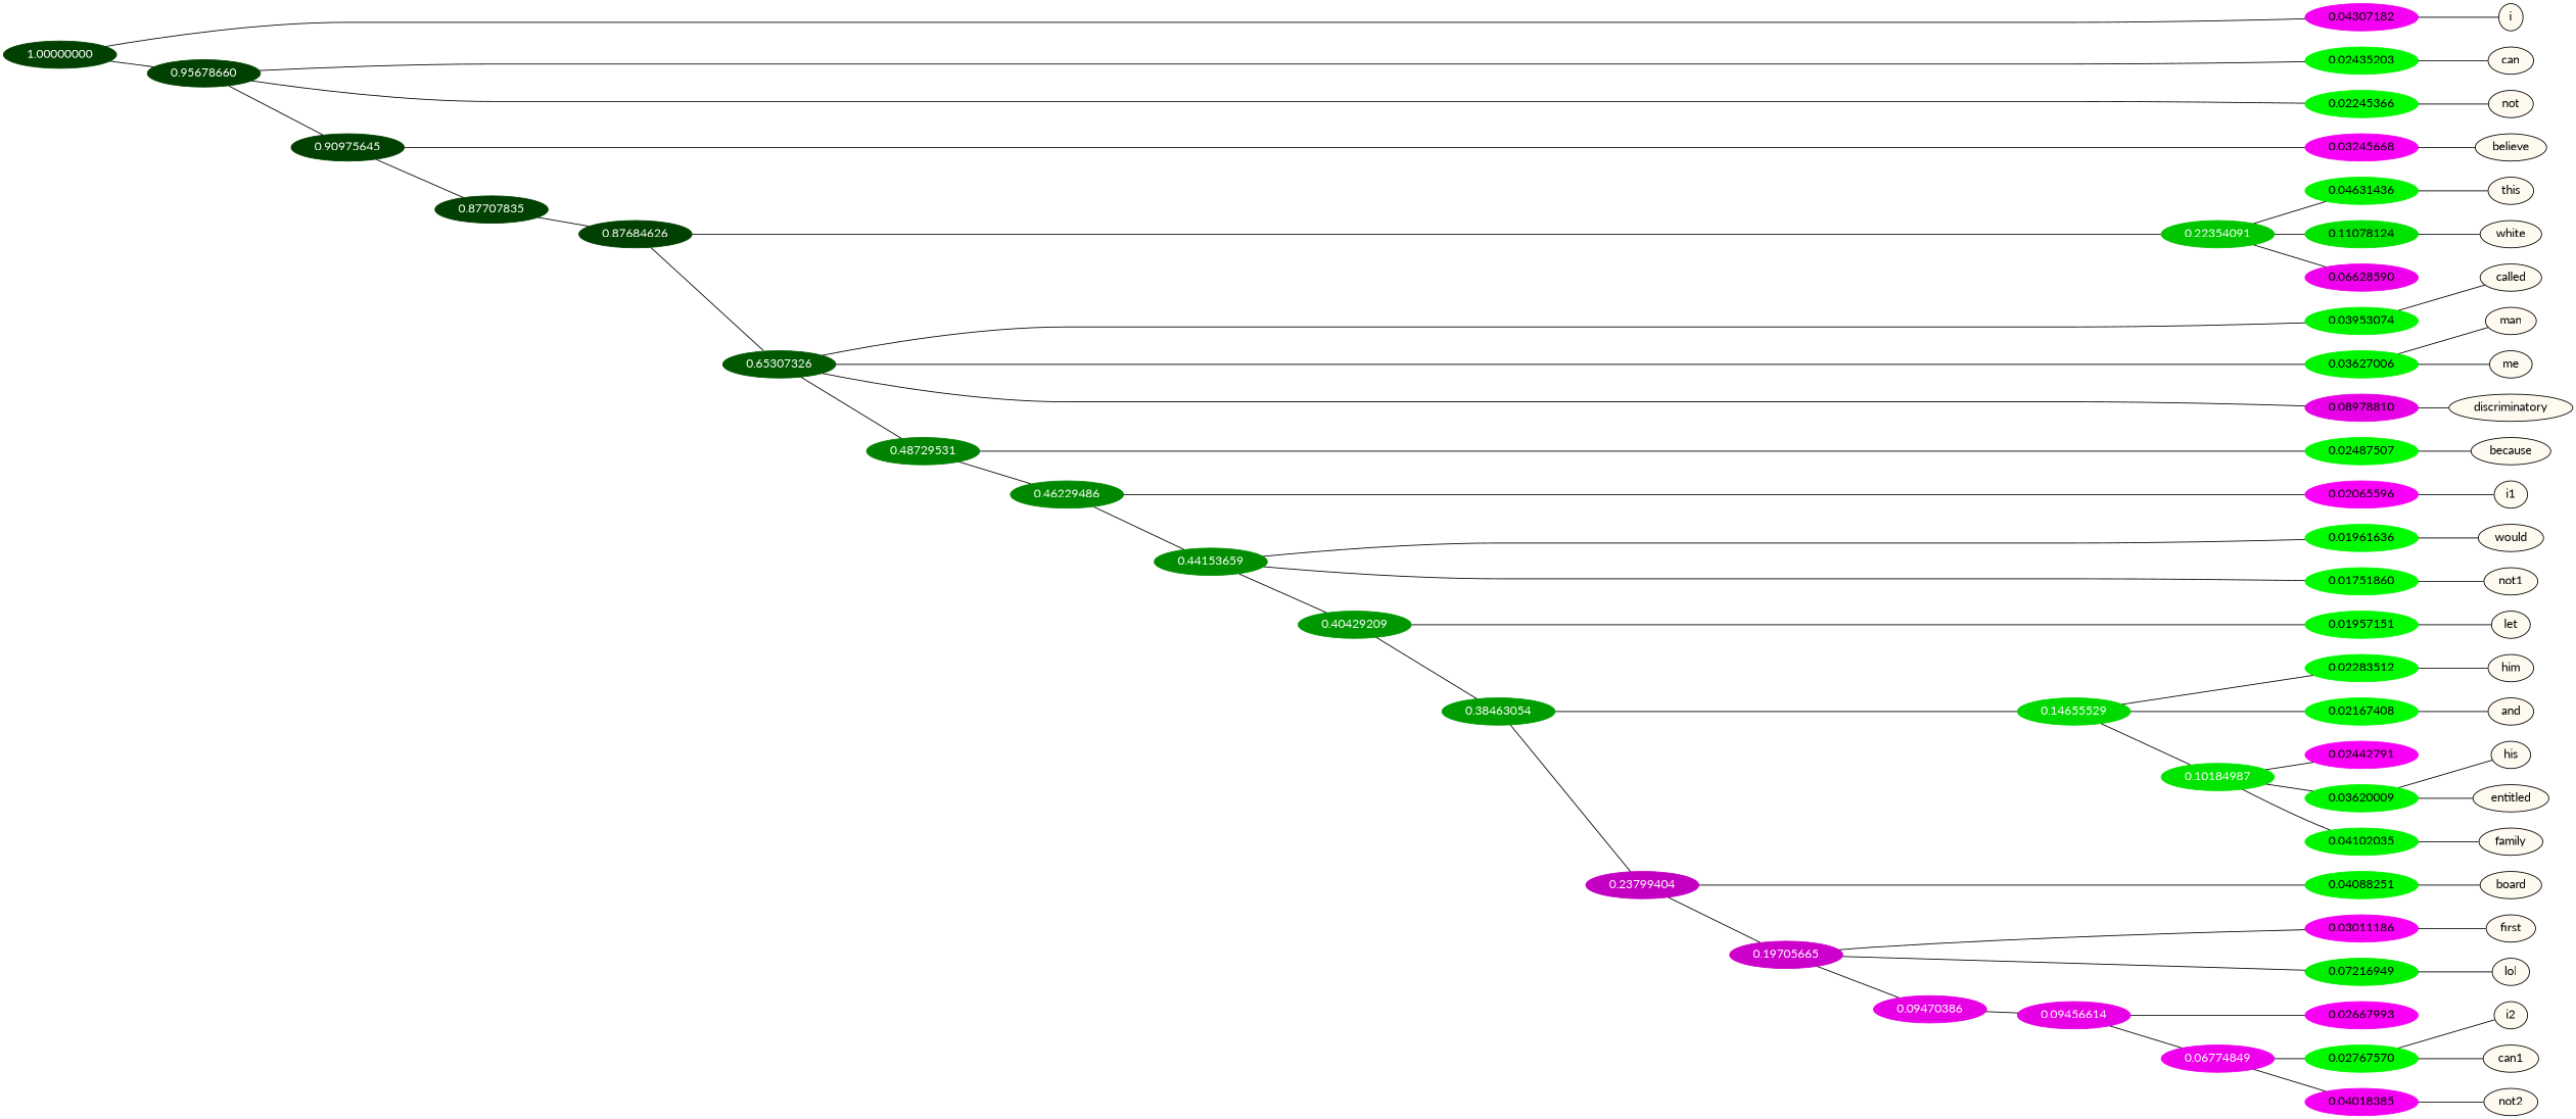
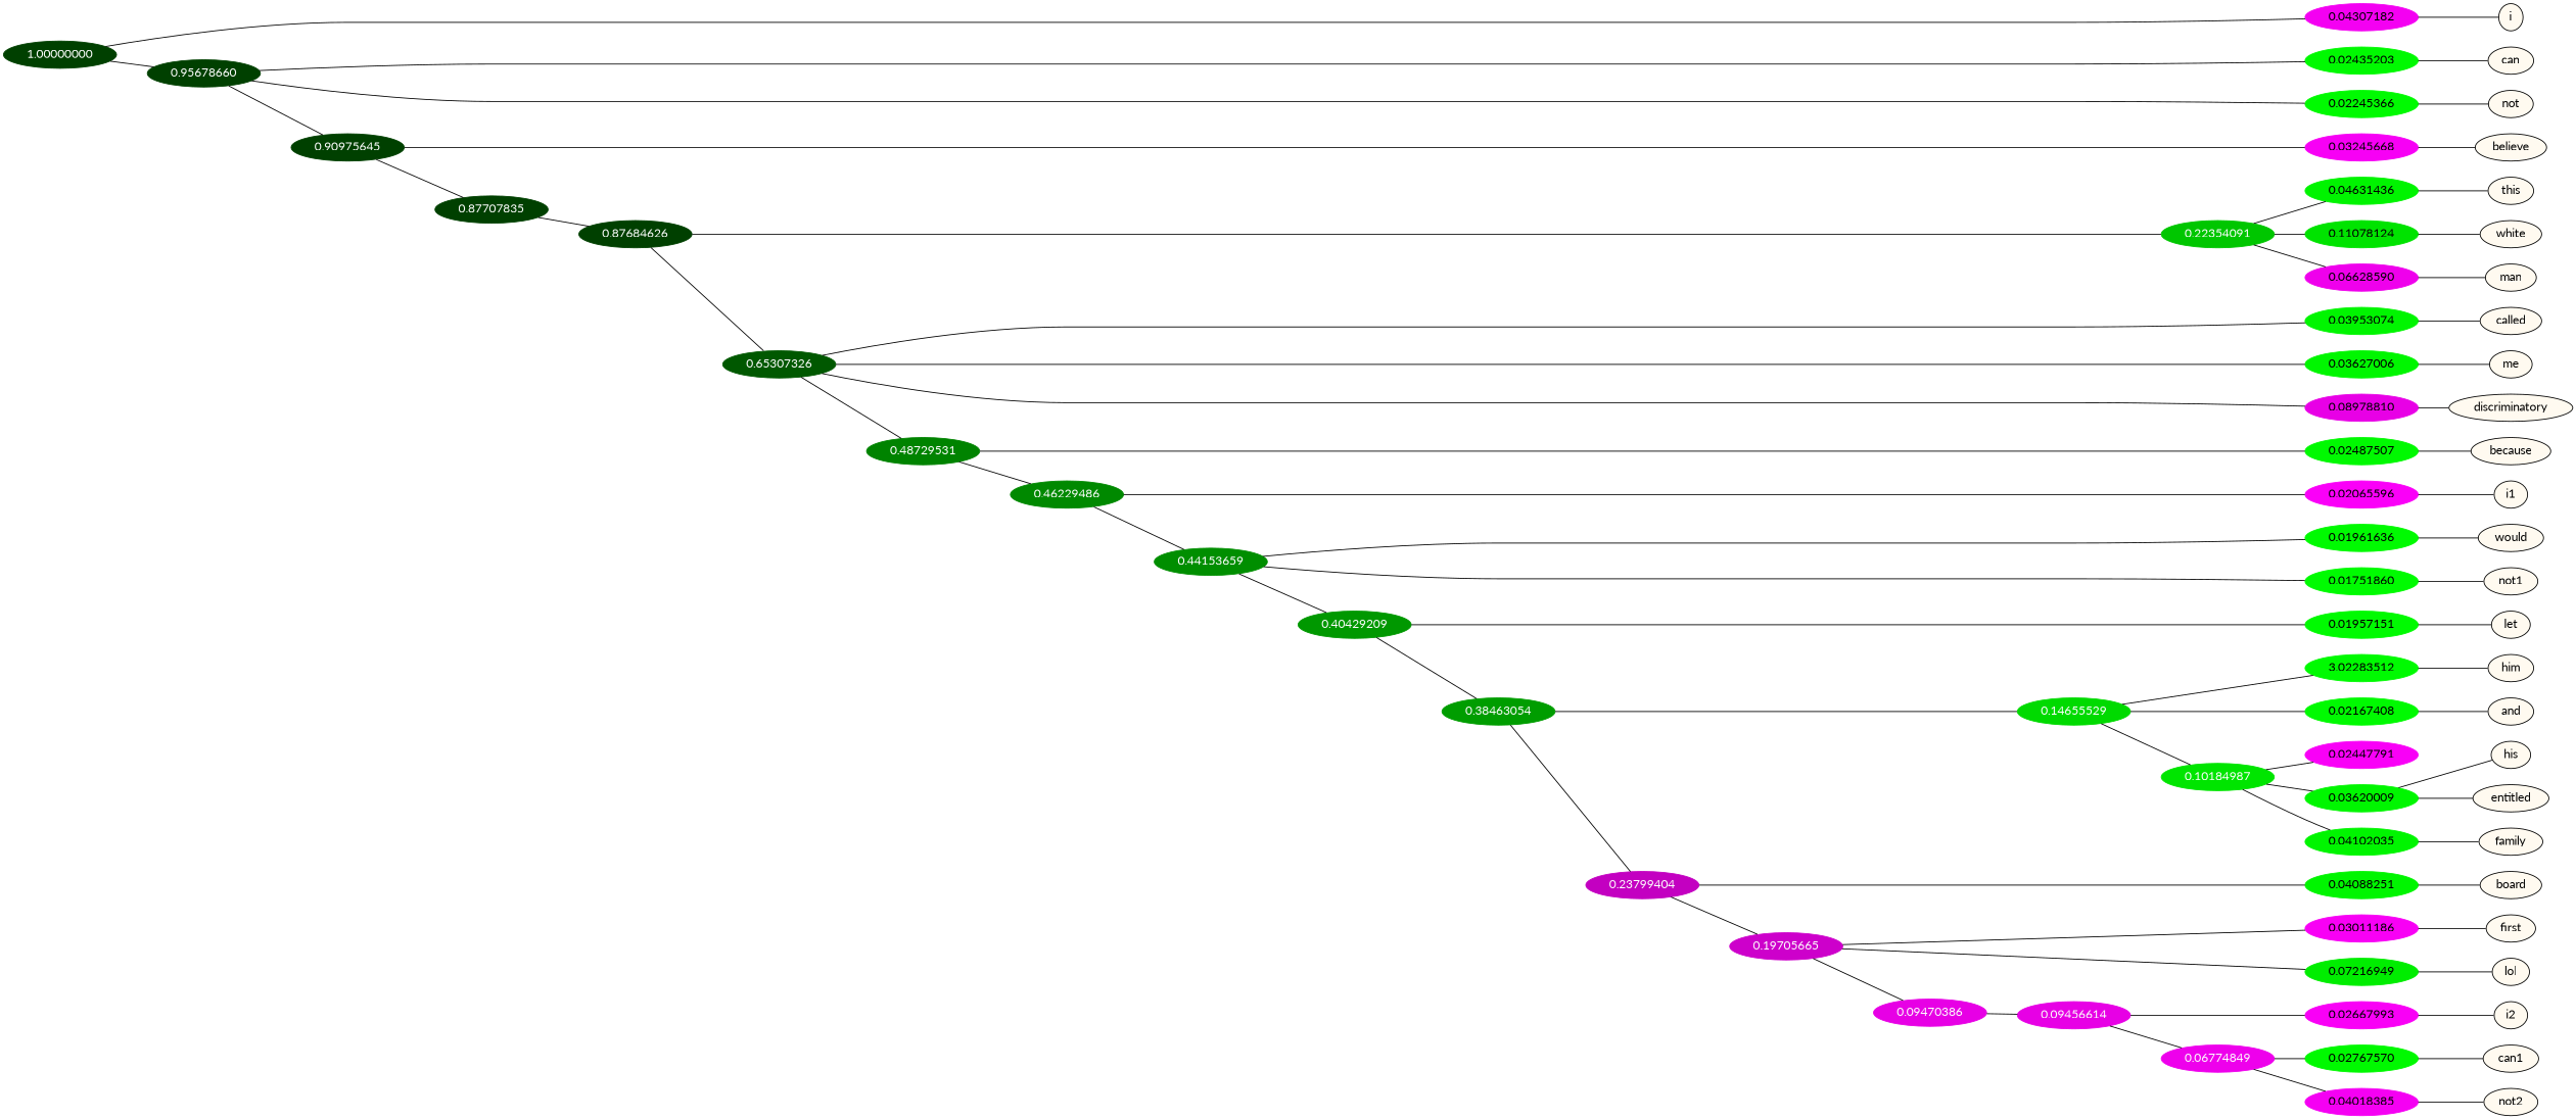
  graph {
    fontname=Lato
    rankdir=LR
    node [color=black fontname=Lato format=png nodesep=0.001 ordering=out overlap_scaling=0.01 ranksep=0.001 style=filled]
    edge [fontname=Lato]
    n1 [fillcolor=floralwhite height=0.15 label=i style="filled,solid" width=0.15]
    n2 [fillcolor=floralwhite height=0.15 label=can style="filled,solid" width=0.15]
    n3 [fillcolor=floralwhite height=0.15 label=not style="filled,solid" width=0.15]
    n4 [fillcolor=floralwhite height=0.15 label=believe style="filled,solid" width=0.15]
    n5 [fillcolor=floralwhite height=0.15 label=this style="filled,solid" width=0.15]
    n6 [fillcolor=floralwhite height=0.15 label=white style="filled,solid" width=0.15]
    n7 [fillcolor=floralwhite height=0.15 label=man style="filled,solid" width=0.15]
    n8 [fillcolor=floralwhite height=0.15 label=called style="filled,solid" width=0.15]
    n9 [fillcolor=floralwhite height=0.15 label=me style="filled,solid" width=0.15]
    n10 [fillcolor=floralwhite height=0.15 label=discriminatory style="filled,solid" width=0.15]
    n11 [fillcolor=floralwhite height=0.15 label=because style="filled,solid" width=0.15]
    n12 [fillcolor=floralwhite height=0.15 label=i1 style="filled,solid" width=0.15]
    n13 [fillcolor=floralwhite height=0.15 label=would style="filled,solid" width=0.15]
    n14 [fillcolor=floralwhite height=0.15 label=not1 style="filled,solid" width=0.15]
    n15 [fillcolor=floralwhite height=0.15 label=let style="filled,solid" width=0.15]
    n16 [fillcolor=floralwhite height=0.15 label=him style="filled,solid" width=0.15]
    n17 [fillcolor=floralwhite height=0.15 label=and style="filled,solid" width=0.15]
    n18 [fillcolor=floralwhite height=0.15 label=his style="filled,solid" width=0.15]
    n19 [fillcolor=floralwhite height=0.15 label=entitled style="filled,solid" width=0.15]
    n20 [fillcolor=floralwhite height=0.15 label=family style="filled,solid" width=0.15]
    n21 [fillcolor=floralwhite height=0.15 label=board style="filled,solid" width=0.15]
    n22 [fillcolor=floralwhite height=0.15 label=first style="filled,solid" width=0.15]
    n23 [fillcolor=floralwhite height=0.15 label=lol style="filled,solid" width=0.15]
    n24 [fillcolor=floralwhite height=0.15 label=i2 style="filled,solid" width=0.15]
    n25 [fillcolor=floralwhite height=0.15 label=can1 style="filled,solid" width=0.15]
    n26 [fillcolor=floralwhite height=0.15 label=not2 style="filled,solid" width=0.15]
    n27 [color="0.835 1.000 0.957" fontcolor=black height=0.15 label=0.04307182 width=0.15]
    n28 [color="0.334 1.000 0.976" fontcolor=black height=0.15 label=0.02435203 width=0.15]
    n29 [color="0.334 1.000 0.978" fontcolor=black height=0.15 label=0.02245366 width=0.15]
    n30 [color="0.835 1.000 0.968" fontcolor=black height=0.15 label=0.03245668 width=0.15]
    n31 [color="0.334 1.000 0.954" fontcolor=black height=0.15 label=0.04631436 width=0.15]
    n32 [color="0.334 1.000 0.889" fontcolor=black height=0.15 label=0.11078124 width=0.15]
    n33 [color="0.835 1.000 0.934" fontcolor=black height=0.15 label=0.06628590 width=0.15]
    n34 [color="0.334 1.000 0.960" fontcolor=black height=0.15 label=0.03953074 width=0.15]
    n35 [color="0.334 1.000 0.964" fontcolor=black height=0.15 label=0.03627006 width=0.15]
    n36 [color="0.835 1.000 0.910" fontcolor=black height=0.15 label=0.08978810 width=0.15]
    n37 [color="0.334 1.000 0.975" fontcolor=black height=0.15 label=0.02487507 width=0.15]
    n38 [color="0.835 1.000 0.979" fontcolor=black height=0.15 label=0.02065596 width=0.15]
    n39 [color="0.334 1.000 0.980" fontcolor=black height=0.15 label=0.01961636 width=0.15]
    n40 [color="0.334 1.000 0.982" fontcolor=black height=0.15 label=0.01751860 width=0.15]
    n41 [color="0.334 1.000 0.980" fontcolor=black height=0.15 label=0.01957151 width=0.15]
-   n42 [color="0.334 1.000 0.977" fontcolor=black height=0.15 label=0.02283512 width=0.15]
+   n42 [color="0.334 1.000 0.977" fontcolor=black height=0.15 label=3.02283512 width=0.15]
    n43 [color="0.334 1.000 0.978" fontcolor=black height=0.15 label=0.02167408 width=0.15]
-   n44 [color="0.835 1.000 0.976" fontcolor=black height=0.15 label=0.02442791 width=0.15]
+   n44 [color="0.835 1.000 0.976" fontcolor=black height=0.15 label=0.02447791 width=0.15]
    n45 [color="0.334 1.000 0.964" fontcolor=black height=0.15 label=0.03620009 width=0.15]
    n46 [color="0.334 1.000 0.959" fontcolor=black height=0.15 label=0.04102035 width=0.15]
    n47 [color="0.334 1.000 0.959" fontcolor=black height=0.15 label=0.04088251 width=0.15]
    n48 [color="0.835 1.000 0.970" fontcolor=black height=0.15 label=0.03011186 width=0.15]
    n49 [color="0.334 1.000 0.928" fontcolor=black height=0.15 label=0.07216949 width=0.15]
    n50 [color="0.835 1.000 0.973" fontcolor=black height=0.15 label=0.02667993 width=0.15]
    n51 [color="0.334 1.000 0.973" fontcolor=black height=0.15 label=0.02767570 width=0.15]
    n52 [color="0.835 1.000 0.960" fontcolor=black height=0.15 label=0.04018385 width=0.15]
    n53 [color="0.334 1.000 0.250" fontcolor=grey99 height=0.15 label=1.00000000 width=0.15]
    n54 [color="0.334 1.000 0.250" fontcolor=grey99 height=0.15 label=0.95678660 width=0.15]
    n55 [color="0.334 1.000 0.250" fontcolor=grey99 height=0.15 label=0.90975645 width=0.15]
    n56 [color="0.334 1.000 0.250" fontcolor=grey99 height=0.15 label=0.87707835 width=0.15]
    n57 [color="0.334 1.000 0.250" fontcolor=grey99 height=0.15 label=0.87684626 width=0.15]
    n58 [color="0.334 1.000 0.776" fontcolor=grey99 height=0.15 label=0.22354091 width=0.15]
    n59 [color="0.334 1.000 0.347" fontcolor=grey99 height=0.15 label=0.65307326 width=0.15]
    n60 [color="0.334 1.000 0.513" fontcolor=grey99 height=0.15 label=0.48729531 width=0.15]
    n61 [color="0.334 1.000 0.538" fontcolor=grey99 height=0.15 label=0.46229486 width=0.15]
    n62 [color="0.334 1.000 0.558" fontcolor=grey99 height=0.15 label=0.44153659 width=0.15]
    n63 [color="0.334 1.000 0.596" fontcolor=grey99 height=0.15 label=0.40429209 width=0.15]
    n64 [color="0.334 1.000 0.615" fontcolor=grey99 height=0.15 label=0.38463054 width=0.15]
    n65 [color="0.334 1.000 0.853" fontcolor=grey99 height=0.15 label=0.14655529 width=0.15]
    n66 [color="0.835 1.000 0.762" fontcolor=grey99 height=0.15 label=0.23799404 width=0.15]
    n67 [color="0.334 1.000 0.898" fontcolor=grey99 height=0.15 label=0.10184987 width=0.15]
    n68 [color="0.835 1.000 0.803" fontcolor=grey99 height=0.15 label=0.19705665 width=0.15]
    n69 [color="0.835 1.000 0.905" fontcolor=grey99 height=0.15 label=0.09470386 width=0.15]
    n70 [color="0.835 1.000 0.905" fontcolor=grey99 height=0.15 label=0.09456614 width=0.15]
    n71 [color="0.835 1.000 0.932" fontcolor=grey99 height=0.15 label=0.06774849 width=0.15]
    subgraph sub_1 {
      rank=same
      n1
      n2
      n3
      n4
      n5
      n6
      n7
      n8
      n9
      n10
      n11
      n12
      n13
      n14
      n15
      n16
      n17
      n18
      n19
      n20
      n21
      n22
      n23
      n24
      n25
      n26
    }
    subgraph sub_2 {
      rank=same
      n27
      n28
      n29
      n30
      n31
      n32
      n33
      n34
      n35
      n36
      n37
      n38
      n39
      n40
      n41
      n42
      n43
      n44
      n45
      n46
      n47
      n48
      n49
      n50
      n51
      n52
    }
    n27 -- n1
    n28 -- n2
    n29 -- n3
    n30 -- n4
    n31 -- n5
    n32 -- n6
-   n35 -- n7
+   n33 -- n7
    n34 -- n8
    n35 -- n9
    n36 -- n10
    n37 -- n11
    n38 -- n12
    n39 -- n13
    n40 -- n14
    n41 -- n15
    n42 -- n16
    n43 -- n17
    n45 -- n18
    n45 -- n19
    n46 -- n20
    n47 -- n21
    n48 -- n22
    n49 -- n23
-   n51 -- n24
+   n50 -- n24
    n51 -- n25
    n52 -- n26
    n53 -- n27
    n53 -- n54
    n54 -- n28
    n54 -- n29
    n54 -- n55
    n55 -- n30
    n55 -- n56
    n56 -- n57
    n57 -- n58
    n57 -- n59
    n58 -- n31
    n58 -- n32
    n58 -- n33
    n59 -- n34
    n59 -- n35
    n59 -- n36
    n59 -- n60
    n60 -- n37
    n60 -- n61
    n61 -- n38
    n61 -- n62
    n62 -- n39
    n62 -- n40
    n62 -- n63
    n63 -- n41
    n63 -- n64
    n64 -- n65
    n64 -- n66
    n65 -- n42
    n65 -- n43
    n65 -- n67
    n66 -- n47
    n66 -- n68
    n67 -- n44
    n67 -- n45
    n67 -- n46
    n68 -- n48
    n68 -- n49
    n68 -- n69
    n69 -- n70
    n70 -- n50
    n70 -- n71
    n71 -- n51
    n71 -- n52
  }
